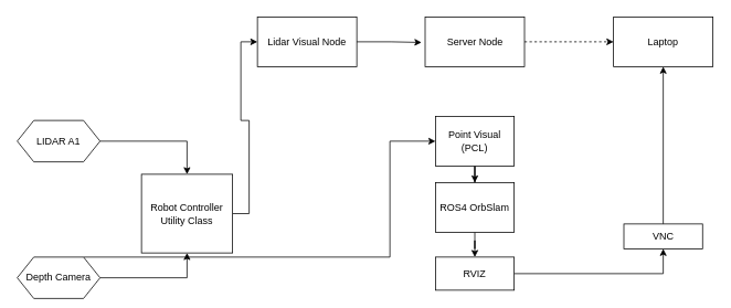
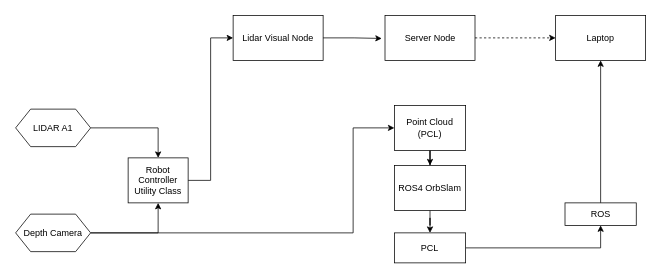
  <mxCell id="0" />
  <mxCell id="1" parent="0" />
  <mxCell id="2" style="edgeStyle=orthogonalEdgeStyle;rounded=0;orthogonalLoop=1;jettySize=auto;html=1;entryX=0;entryY=0.5;entryDx=0;entryDy=0;dashed=1;" edge="1" parent="1" source="3" target="5"><mxGeometry relative="1" as="geometry" /></mxCell>
  <mxCell id="3" value="Server Node" style="rounded=0;whiteSpace=wrap;html=1;" vertex="1" parent="1"><mxGeometry x="512.5" y="20" width="120" height="60" as="geometry" /></mxCell>
  <mxCell id="4" value="Lidar Visual Node" style="rounded=0;whiteSpace=wrap;html=1;" vertex="1" parent="1"><mxGeometry x="310" y="20" width="120" height="60" as="geometry" /></mxCell>
  <mxCell id="5" value="Laptop" style="rounded=0;whiteSpace=wrap;html=1;" vertex="1" parent="1"><mxGeometry x="740" y="20" width="120" height="60" as="geometry" /></mxCell>
  <mxCell id="6" style="edgeStyle=orthogonalEdgeStyle;rounded=0;orthogonalLoop=1;jettySize=auto;html=1;entryX=0.5;entryY=0;entryDx=0;entryDy=0;" edge="1" parent="1" source="7" target="17"><mxGeometry relative="1" as="geometry" /></mxCell>
- <mxCell id="7" value="Point Visual (PCL)" style="rounded=0;whiteSpace=wrap;html=1;" vertex="1" parent="1"><mxGeometry x="525" y="140" width="95" height="60" as="geometry" /></mxCell>
+ <mxCell id="7" value="Point Cloud (PCL)" style="rounded=0;whiteSpace=wrap;html=1;" vertex="1" parent="1"><mxGeometry x="525" y="140" width="95" height="60" as="geometry" /></mxCell>
  <mxCell id="8" style="edgeStyle=orthogonalEdgeStyle;rounded=0;orthogonalLoop=1;jettySize=auto;html=1;" edge="1" parent="1" source="9" target="21"><mxGeometry relative="1" as="geometry" /></mxCell>
  <mxCell id="9" value="LIDAR A1" style="shape=hexagon;perimeter=hexagonPerimeter2;whiteSpace=wrap;html=1;fixedSize=1;" vertex="1" parent="1"><mxGeometry x="20" y="145" width="100" height="50" as="geometry" /></mxCell>
  <mxCell id="10" style="edgeStyle=orthogonalEdgeStyle;rounded=0;orthogonalLoop=1;jettySize=auto;html=1;entryX=-0.036;entryY=0.513;entryDx=0;entryDy=0;entryPerimeter=0;" edge="1" parent="1" source="4" target="3"><mxGeometry relative="1" as="geometry" /></mxCell>
  <mxCell id="11" style="edgeStyle=orthogonalEdgeStyle;rounded=0;orthogonalLoop=1;jettySize=auto;html=1;entryX=0.5;entryY=1;entryDx=0;entryDy=0;" edge="1" parent="1" source="12" target="5"><mxGeometry relative="1" as="geometry" /></mxCell>
- <mxCell id="12" value="VNC" style="rounded=0;whiteSpace=wrap;html=1;" vertex="1" parent="1"><mxGeometry x="752.5" y="270" width="95" height="30" as="geometry" /></mxCell>
+ <mxCell id="12" value="ROS" style="rounded=0;whiteSpace=wrap;html=1;" vertex="1" parent="1"><mxGeometry x="752.5" y="270" width="95" height="30" as="geometry" /></mxCell>
  <mxCell id="13" style="edgeStyle=orthogonalEdgeStyle;rounded=0;orthogonalLoop=1;jettySize=auto;html=1;entryX=0.5;entryY=1;entryDx=0;entryDy=0;" edge="1" parent="1" source="15" target="21"><mxGeometry relative="1" as="geometry" /></mxCell>
  <mxCell id="14" style="edgeStyle=orthogonalEdgeStyle;rounded=0;orthogonalLoop=1;jettySize=auto;html=1;entryX=0;entryY=0.5;entryDx=0;entryDy=0;" edge="1" parent="1" source="15" target="7"><mxGeometry relative="1" as="geometry"><Array as="points"><mxPoint x="470" y="310" /><mxPoint x="470" y="170" /></Array></mxGeometry></mxCell>
- <mxCell id="15" value="Depth Camera" style="shape=hexagon;perimeter=hexagonPerimeter2;whiteSpace=wrap;html=1;fixedSize=1;" vertex="1" parent="1"><mxGeometry x="20" y="310" width="100" height="50" as="geometry" /></mxCell>
+ <mxCell id="15" value="Depth Camera" style="shape=hexagon;perimeter=hexagonPerimeter2;whiteSpace=wrap;html=1;fixedSize=1;" vertex="1" parent="1"><mxGeometry x="20" y="285" width="100" height="50" as="geometry" /></mxCell>
  <mxCell id="16" style="edgeStyle=orthogonalEdgeStyle;rounded=0;orthogonalLoop=1;jettySize=auto;html=1;entryX=0.5;entryY=0;entryDx=0;entryDy=0;" edge="1" parent="1" source="17" target="19"><mxGeometry relative="1" as="geometry" /></mxCell>
  <mxCell id="17" value="ROS4 OrbSlam" style="rounded=0;whiteSpace=wrap;html=1;" vertex="1" parent="1"><mxGeometry x="525" y="220" width="95" height="60" as="geometry" /></mxCell>
  <mxCell id="18" style="edgeStyle=orthogonalEdgeStyle;rounded=0;orthogonalLoop=1;jettySize=auto;html=1;entryX=0.5;entryY=1;entryDx=0;entryDy=0;" edge="1" parent="1" source="19" target="12"><mxGeometry relative="1" as="geometry" /></mxCell>
- <mxCell id="19" value="RVIZ" style="rounded=0;whiteSpace=wrap;html=1;" vertex="1" parent="1"><mxGeometry x="525" y="310" width="95" height="40" as="geometry" /></mxCell>
+ <mxCell id="19" value="PCL" style="rounded=0;whiteSpace=wrap;html=1;" vertex="1" parent="1"><mxGeometry x="525" y="310" width="95" height="40" as="geometry" /></mxCell>
  <mxCell id="20" style="edgeStyle=orthogonalEdgeStyle;rounded=0;orthogonalLoop=1;jettySize=auto;html=1;entryX=0;entryY=0.5;entryDx=0;entryDy=0;" edge="1" parent="1" source="21" target="4"><mxGeometry relative="1" as="geometry" /></mxCell>
- <mxCell id="21" value="Robot Controller Utility Class" style="rounded=0;whiteSpace=wrap;html=1;" vertex="1" parent="1"><mxGeometry x="170" y="210" width="110" height="95" as="geometry" /></mxCell>
+ <mxCell id="21" value="Robot Controller Utility Class" style="rounded=0;whiteSpace=wrap;html=1;" vertex="1" parent="1"><mxGeometry x="170" y="210" width="80" height="60" as="geometry" /></mxCell>
